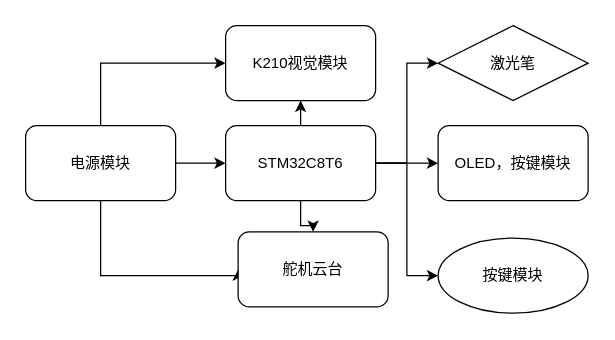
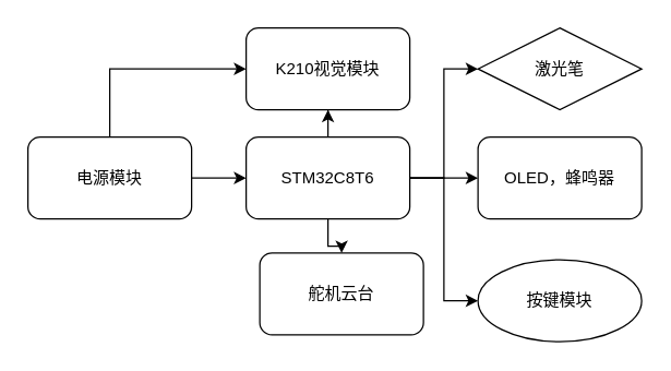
  <mxCell id="0" />
  <mxCell id="1" parent="0" />
  <mxCell id="2" value="" style="edgeStyle=orthogonalEdgeStyle;rounded=0;orthogonalLoop=1;jettySize=auto;html=1;" edge="1" parent="1" source="5" target="11"><mxGeometry relative="1" as="geometry" /></mxCell>
  <mxCell id="3" style="edgeStyle=orthogonalEdgeStyle;rounded=0;orthogonalLoop=1;jettySize=auto;html=1;entryX=0;entryY=0.5;entryDx=0;entryDy=0;" edge="1" parent="1" source="5" target="12"><mxGeometry relative="1" as="geometry"><Array as="points"><mxPoint x="80" y="50" /></Array></mxGeometry></mxCell>
- <mxCell id="4" style="edgeStyle=orthogonalEdgeStyle;rounded=0;orthogonalLoop=1;jettySize=auto;html=1;entryX=0;entryY=0.5;entryDx=0;entryDy=0;" edge="1" parent="1" source="5" target="13"><mxGeometry relative="1" as="geometry"><mxPoint x="90" y="270" as="targetPoint" /><Array as="points"><mxPoint x="80" y="220" /></Array></mxGeometry></mxCell>
  <mxCell id="5" value="电源模块" style="rounded=1;whiteSpace=wrap;html=1;" vertex="1" parent="1"><mxGeometry x="20" y="100" width="120" height="60" as="geometry" /></mxCell>
  <mxCell id="6" value="" style="edgeStyle=orthogonalEdgeStyle;rounded=0;orthogonalLoop=1;jettySize=auto;html=1;" edge="1" parent="1" source="11" target="13"><mxGeometry relative="1" as="geometry" /></mxCell>
  <mxCell id="7" value="" style="edgeStyle=orthogonalEdgeStyle;rounded=0;orthogonalLoop=1;jettySize=auto;html=1;" edge="1" parent="1" source="11" target="12"><mxGeometry relative="1" as="geometry" /></mxCell>
  <mxCell id="8" value="" style="edgeStyle=orthogonalEdgeStyle;rounded=0;orthogonalLoop=1;jettySize=auto;html=1;" edge="1" parent="1" source="11" target="15"><mxGeometry relative="1" as="geometry" /></mxCell>
  <mxCell id="9" style="edgeStyle=orthogonalEdgeStyle;rounded=0;orthogonalLoop=1;jettySize=auto;html=1;entryX=0;entryY=0.5;entryDx=0;entryDy=0;" edge="1" parent="1" source="11" target="14"><mxGeometry relative="1" as="geometry" /></mxCell>
  <mxCell id="10" style="edgeStyle=orthogonalEdgeStyle;rounded=0;orthogonalLoop=1;jettySize=auto;html=1;entryX=0;entryY=0.5;entryDx=0;entryDy=0;" edge="1" parent="1" source="11" target="16"><mxGeometry relative="1" as="geometry" /></mxCell>
  <mxCell id="11" value="STM32C8T6" style="rounded=1;whiteSpace=wrap;html=1;" vertex="1" parent="1"><mxGeometry x="180" y="100" width="120" height="60" as="geometry" /></mxCell>
  <mxCell id="12" value="K210视觉模块" style="rounded=1;whiteSpace=wrap;html=1;" vertex="1" parent="1"><mxGeometry x="180" y="20" width="120" height="60" as="geometry" /></mxCell>
  <mxCell id="13" value="舵机云台" style="rounded=1;whiteSpace=wrap;html=1;" vertex="1" parent="1"><mxGeometry x="190" y="185" width="120" height="60" as="geometry" /></mxCell>
  <mxCell id="14" value="激光笔" style="rhombus;whiteSpace=wrap;html=1;" vertex="1" parent="1"><mxGeometry x="350" y="20" width="120" height="60" as="geometry" /></mxCell>
- <mxCell id="15" value="OLED，按键模块" style="whiteSpace=wrap;html=1;rounded=1;" vertex="1" parent="1"><mxGeometry x="350" y="100" width="120" height="60" as="geometry" /></mxCell>
+ <mxCell id="15" value="OLED，蜂鸣器" style="whiteSpace=wrap;html=1;rounded=1;" vertex="1" parent="1"><mxGeometry x="350" y="100" width="120" height="60" as="geometry" /></mxCell>
  <mxCell id="16" value="按键模块" style="ellipse;whiteSpace=wrap;html=1;" vertex="1" parent="1"><mxGeometry x="350" y="190" width="120" height="60" as="geometry" /></mxCell>
